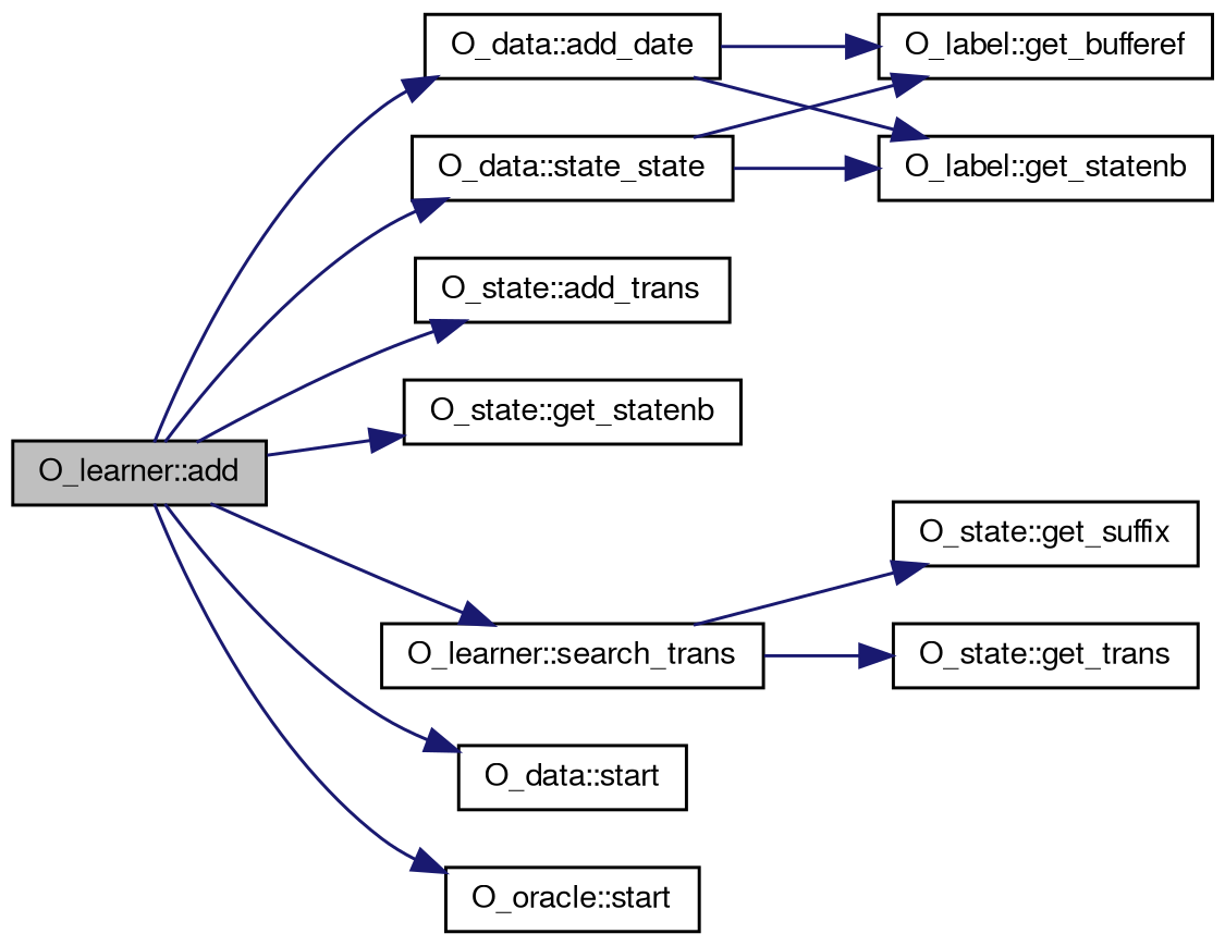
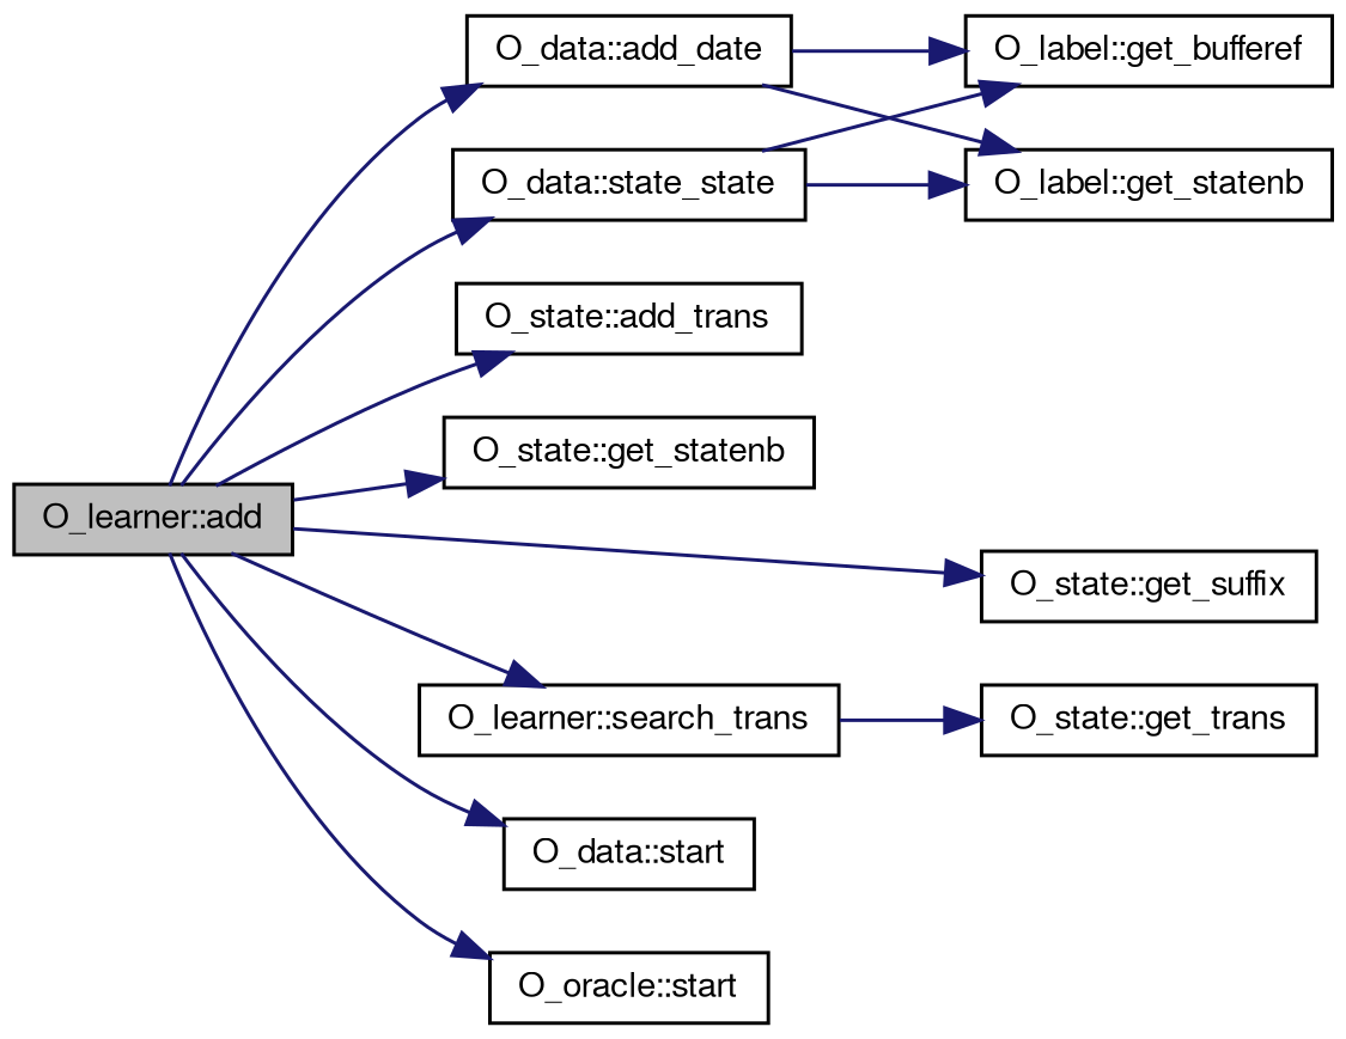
  digraph {
    rankdir=LR
    node [color=black fontname=FreeSans fontsize=10 shape=record]
    edge [color=midnightblue fontname=FreeSans fontsize=10 labelfontname=FreeSans labelfontsize=10 style=solid]
    n1 [fillcolor=grey75 fontcolor=black height=0.2 label="O_learner::add" style=filled width=0.4]
    n2 [height=0.2 label="O_data::add_date" width=0.4]
    n3 [height=0.2 label="O_data::state_state" width=0.4]
    n4 [height=0.2 label="O_state::add_trans" width=0.4]
    n5 [height=0.2 label="O_state::get_statenb" width=0.4]
    n6 [height=0.2 label="O_state::get_suffix" width=0.4]
    n7 [height=0.2 label="O_learner::search_trans" width=0.4]
    n8 [height=0.2 label="O_data::start" width=0.4]
    n9 [height=0.2 label="O_oracle::start" width=0.4]
    n10 [height=0.2 label="O_label::get_bufferef" width=0.4]
    n11 [height=0.2 label="O_label::get_statenb" width=0.4]
    n12 [height=0.2 label="O_state::get_trans" width=0.4]
    n1 -> n2
    n1 -> n3
    n1 -> n4
    n1 -> n5
-   n7 -> n6
+   n1 -> n6
    n1 -> n7
    n1 -> n8
    n1 -> n9
    n2 -> n10
    n2 -> n11
    n3 -> n10
    n3 -> n11
    n7 -> n12
  }
